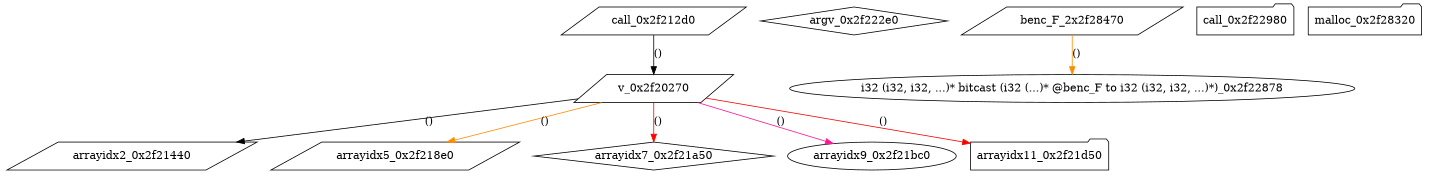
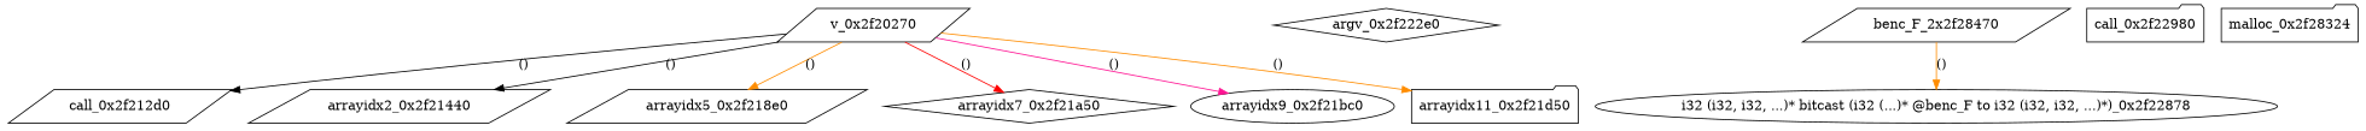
  digraph {
    node [shape=parallelogram]
    edge [color=black]
    n1 [label=call_0x2f212d0]
    v_0x2f20270
    arrayidx2_0x2f21440
    arrayidx5_0x2f218e0
    arrayidx7_0x2f21a50 [shape=diamond]
    arrayidx9_0x2f21bc0 [shape=ellipse]
    arrayidx11_0x2f21d50 [shape=folder]
    argv_0x2f222e0 [shape=diamond]
    "i32 (i32, i32, ...)* bitcast (i32 (...)* @benc_F to i32 (i32, i32, ...)*)_0x2f22878" [shape=ellipse]
    n10 [label=benc_F_2x2f28470]
    call_0x2f22980 [shape=folder]
-   malloc_0x2f28320 [shape=folder]
-   n1 -> v_0x2f20270 [label="()"]
+   malloc_0x2f28320 [shape=folder label=malloc_0x2f28324]
+   v_0x2f20270 -> n1 [label="()"]
    v_0x2f20270 -> arrayidx2_0x2f21440 [label="()"]
    v_0x2f20270 -> arrayidx5_0x2f218e0 [color=darkorange label="()"]
    v_0x2f20270 -> arrayidx7_0x2f21a50 [color=red label="()"]
    v_0x2f20270 -> arrayidx9_0x2f21bc0 [color=deeppink label="()"]
-   v_0x2f20270 -> arrayidx11_0x2f21d50 [color=red label="()"]
+   v_0x2f20270 -> arrayidx11_0x2f21d50 [color=darkorange label="()"]
    n10 -> "i32 (i32, i32, ...)* bitcast (i32 (...)* @benc_F to i32 (i32, i32, ...)*)_0x2f22878" [color=darkorange label="()"]
  }
